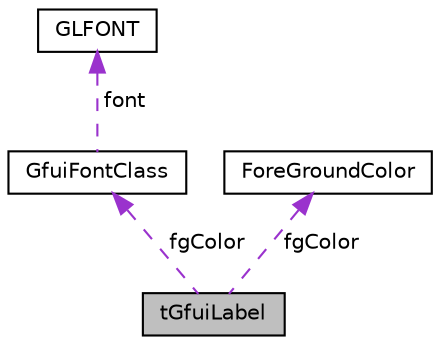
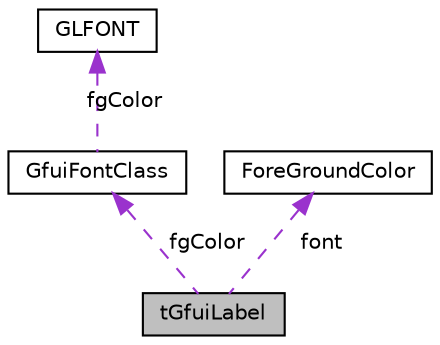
  digraph {
    node [color=black fillcolor=white fontname=Helvetica fontsize=10 shape=record style=filled]
    edge [color=darkorchid3 dir=back fontname=Helvetica fontsize=10 labelfontname=Helvetica labelfontsize=10 style=dashed]
    n1 [fillcolor=grey75 fontcolor=black height=0.2 label=tGfuiLabel width=0.4]
    n2 [height=0.2 label=GfuiFontClass width=0.4]
    n3 [height=0.2 label=GLFONT width=0.4]
    n4 [height=0.2 label=ForeGroundColor width=0.4]
    n2 -> n1 [label=" fgColor"]
-   n3 -> n2 [label=" font"]
-   n4 -> n1 [label=" fgColor"]
+   n3 -> n2 [label=" fgColor"]
+   n4 -> n1 [label=" font"]
  }
